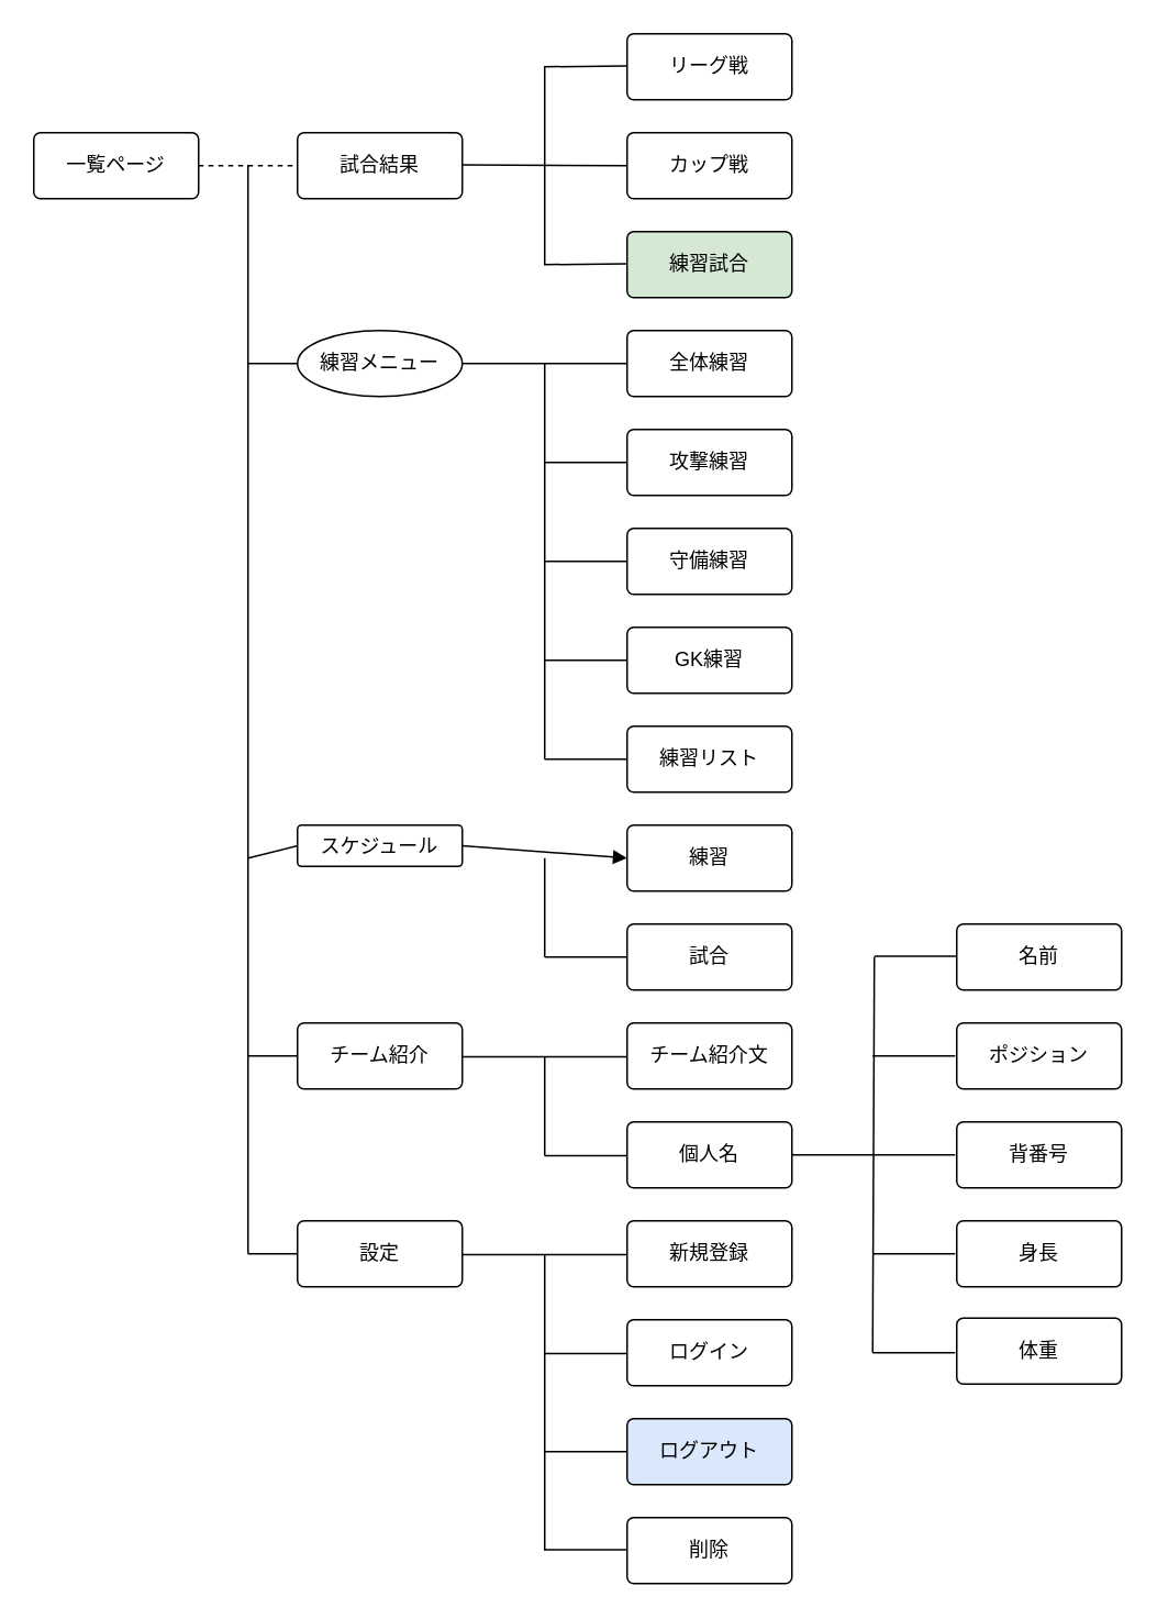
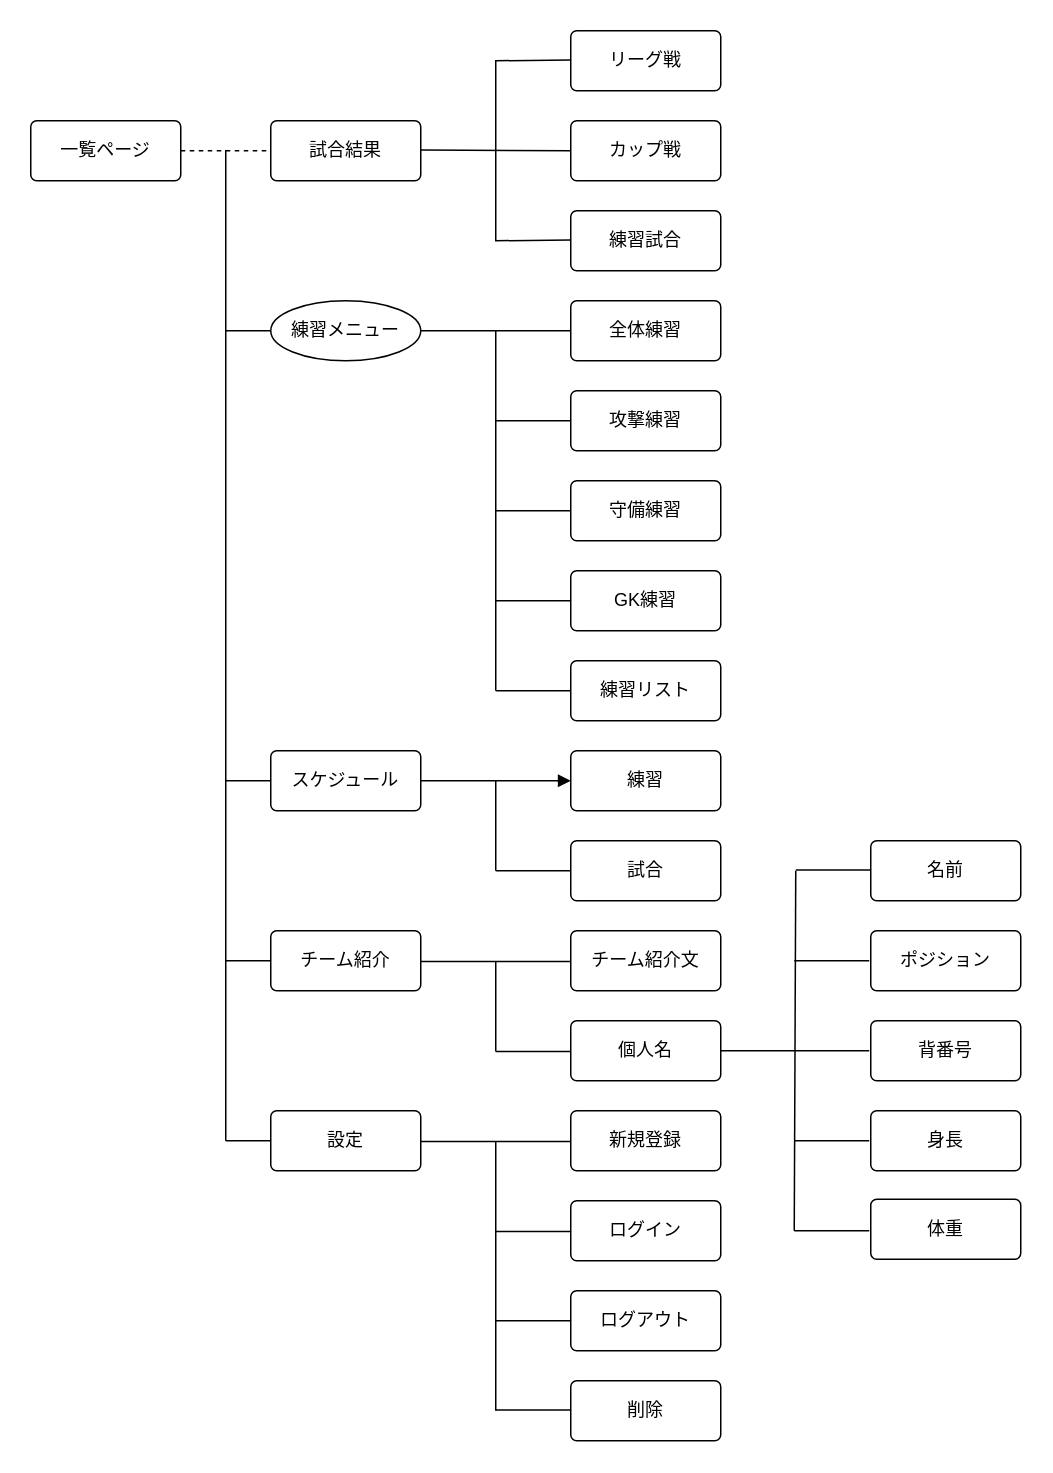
  <mxCell id="0" />
  <mxCell id="1" parent="0" />
  <mxCell id="2" value="一覧ページ" style="rounded=1;arcSize=10;whiteSpace=wrap;html=1;align=center;" parent="1" vertex="1"><mxGeometry x="20" y="80" width="100" height="40" as="geometry" /></mxCell>
  <mxCell id="3" value="試合結果" style="rounded=1;arcSize=10;whiteSpace=wrap;html=1;align=center;" parent="1" vertex="1"><mxGeometry x="180" y="80" width="100" height="40" as="geometry" /></mxCell>
  <mxCell id="4" value="練習メニュー" style="ellipse;arcSize=10;whiteSpace=wrap;html=1;align=center;" parent="1" vertex="1"><mxGeometry x="180" y="200" width="100" height="40" as="geometry" /></mxCell>
  <mxCell id="5" value="設定" style="rounded=1;arcSize=10;whiteSpace=wrap;html=1;align=center;" parent="1" vertex="1"><mxGeometry x="180" y="740" width="100" height="40" as="geometry" /></mxCell>
  <mxCell id="6" value="チーム紹介" style="rounded=1;arcSize=10;whiteSpace=wrap;html=1;align=center;" parent="1" vertex="1"><mxGeometry x="180" y="620" width="100" height="40" as="geometry" /></mxCell>
- <mxCell id="7" value="スケジュール" style="rounded=1;arcSize=10;whiteSpace=wrap;html=1;align=center;" parent="1" vertex="1"><mxGeometry x="180" y="500" width="100" height="25" as="geometry" /></mxCell>
+ <mxCell id="7" value="スケジュール" style="rounded=1;arcSize=10;whiteSpace=wrap;html=1;align=center;" parent="1" vertex="1"><mxGeometry x="180" y="500" width="100" height="40" as="geometry" /></mxCell>
  <mxCell id="8" value="リーグ戦" style="rounded=1;arcSize=10;whiteSpace=wrap;html=1;align=center;" parent="1" vertex="1"><mxGeometry x="380" y="20" width="100" height="40" as="geometry" /></mxCell>
  <mxCell id="9" value="カップ戦" style="rounded=1;arcSize=10;whiteSpace=wrap;html=1;align=center;" parent="1" vertex="1"><mxGeometry x="380" y="80" width="100" height="40" as="geometry" /></mxCell>
- <mxCell id="10" value="練習試合" style="rounded=1;arcSize=10;whiteSpace=wrap;html=1;align=center;fillColor=#d5e8d4;" parent="1" vertex="1"><mxGeometry x="380" y="140" width="100" height="40" as="geometry" /></mxCell>
+ <mxCell id="10" value="練習試合" style="rounded=1;arcSize=10;whiteSpace=wrap;html=1;align=center;" parent="1" vertex="1"><mxGeometry x="380" y="140" width="100" height="40" as="geometry" /></mxCell>
  <mxCell id="11" value="攻撃練習" style="rounded=1;arcSize=10;whiteSpace=wrap;html=1;align=center;" parent="1" vertex="1"><mxGeometry x="380" y="260" width="100" height="40" as="geometry" /></mxCell>
  <mxCell id="12" value="全体練習" style="rounded=1;arcSize=10;whiteSpace=wrap;html=1;align=center;" parent="1" vertex="1"><mxGeometry x="380" y="200" width="100" height="40" as="geometry" /></mxCell>
  <mxCell id="13" value="練習リスト" style="rounded=1;arcSize=10;whiteSpace=wrap;html=1;align=center;" parent="1" vertex="1"><mxGeometry x="380" y="440" width="100" height="40" as="geometry" /></mxCell>
  <mxCell id="14" value="GK練習" style="rounded=1;arcSize=10;whiteSpace=wrap;html=1;align=center;" parent="1" vertex="1"><mxGeometry x="380" y="380" width="100" height="40" as="geometry" /></mxCell>
  <mxCell id="15" value="守備練習" style="rounded=1;arcSize=10;whiteSpace=wrap;html=1;align=center;" parent="1" vertex="1"><mxGeometry x="380" y="320" width="100" height="40" as="geometry" /></mxCell>
  <mxCell id="16" value="試合" style="rounded=1;arcSize=10;whiteSpace=wrap;html=1;align=center;" parent="1" vertex="1"><mxGeometry x="380" y="560" width="100" height="40" as="geometry" /></mxCell>
  <mxCell id="17" value="練習" style="rounded=1;arcSize=10;whiteSpace=wrap;html=1;align=center;" parent="1" vertex="1"><mxGeometry x="380" y="500" width="100" height="40" as="geometry" /></mxCell>
  <mxCell id="18" value="個人名" style="rounded=1;arcSize=10;whiteSpace=wrap;html=1;align=center;" parent="1" vertex="1"><mxGeometry x="380" y="680" width="100" height="40" as="geometry" /></mxCell>
  <mxCell id="19" value="チーム紹介文" style="rounded=1;arcSize=10;whiteSpace=wrap;html=1;align=center;" parent="1" vertex="1"><mxGeometry x="380" y="620" width="100" height="40" as="geometry" /></mxCell>
  <mxCell id="20" value="削除" style="rounded=1;arcSize=10;whiteSpace=wrap;html=1;align=center;" parent="1" vertex="1"><mxGeometry x="380" y="920" width="100" height="40" as="geometry" /></mxCell>
- <mxCell id="21" value="ログアウト" style="rounded=1;arcSize=10;whiteSpace=wrap;html=1;align=center;fillColor=#dae8fc;" parent="1" vertex="1"><mxGeometry x="380" y="860" width="100" height="40" as="geometry" /></mxCell>
+ <mxCell id="21" value="ログアウト" style="rounded=1;arcSize=10;whiteSpace=wrap;html=1;align=center;" parent="1" vertex="1"><mxGeometry x="380" y="860" width="100" height="40" as="geometry" /></mxCell>
  <mxCell id="22" value="ログイン" style="rounded=1;arcSize=10;whiteSpace=wrap;html=1;align=center;" parent="1" vertex="1"><mxGeometry x="380" y="800" width="100" height="40" as="geometry" /></mxCell>
  <mxCell id="23" value="新規登録" style="rounded=1;arcSize=10;whiteSpace=wrap;html=1;align=center;" parent="1" vertex="1"><mxGeometry x="380" y="740" width="100" height="40" as="geometry" /></mxCell>
  <mxCell id="24" value="身長" style="rounded=1;arcSize=10;whiteSpace=wrap;html=1;align=center;" parent="1" vertex="1"><mxGeometry x="580" y="740" width="100" height="40" as="geometry" /></mxCell>
  <mxCell id="25" value="背番号" style="rounded=1;arcSize=10;whiteSpace=wrap;html=1;align=center;" parent="1" vertex="1"><mxGeometry x="580" y="680" width="100" height="40" as="geometry" /></mxCell>
  <mxCell id="26" value="ポジション" style="rounded=1;arcSize=10;whiteSpace=wrap;html=1;align=center;" parent="1" vertex="1"><mxGeometry x="580" y="620" width="100" height="40" as="geometry" /></mxCell>
  <mxCell id="27" value="名前" style="rounded=1;arcSize=10;whiteSpace=wrap;html=1;align=center;" parent="1" vertex="1"><mxGeometry x="580" y="560" width="100" height="40" as="geometry" /></mxCell>
  <mxCell id="28" value="体重" style="rounded=1;arcSize=10;whiteSpace=wrap;html=1;align=center;" parent="1" vertex="1"><mxGeometry x="580" y="799" width="100" height="40" as="geometry" /></mxCell>
  <mxCell id="29" value="" style="endArrow=none;html=1;rounded=0;exitX=1;exitY=0.5;exitDx=0;exitDy=0;entryX=0;entryY=0.5;entryDx=0;entryDy=0;dashed=1;" parent="1" source="2" target="3" edge="1"><mxGeometry relative="1" as="geometry"><mxPoint x="180" y="130" as="sourcePoint" /><mxPoint x="340" y="130" as="targetPoint" /></mxGeometry></mxCell>
  <mxCell id="30" value="" style="endArrow=none;html=1;rounded=0;" parent="1" edge="1"><mxGeometry relative="1" as="geometry"><mxPoint x="150" y="760" as="sourcePoint" /><mxPoint x="150" y="99.5" as="targetPoint" /></mxGeometry></mxCell>
  <mxCell id="31" value="" style="endArrow=none;html=1;rounded=0;" parent="1" edge="1"><mxGeometry relative="1" as="geometry"><mxPoint x="330" y="100" as="sourcePoint" /><mxPoint x="380" y="159.5" as="targetPoint" /><Array as="points"><mxPoint x="330" y="160" /></Array></mxGeometry></mxCell>
  <mxCell id="32" value="" style="endArrow=none;html=1;rounded=0;" parent="1" edge="1"><mxGeometry relative="1" as="geometry"><mxPoint x="330" y="100" as="sourcePoint" /><mxPoint x="380" y="39.5" as="targetPoint" /><Array as="points"><mxPoint x="330" y="40" /></Array></mxGeometry></mxCell>
  <mxCell id="33" value="" style="endArrow=none;html=1;rounded=0;" parent="1" edge="1"><mxGeometry relative="1" as="geometry"><mxPoint x="280" y="99.5" as="sourcePoint" /><mxPoint x="380" y="100" as="targetPoint" /></mxGeometry></mxCell>
  <mxCell id="34" value="" style="endArrow=none;html=1;rounded=0;entryX=0;entryY=0.5;entryDx=0;entryDy=0;" parent="1" target="5" edge="1"><mxGeometry relative="1" as="geometry"><mxPoint x="150" y="760" as="sourcePoint" /><mxPoint x="340" y="680" as="targetPoint" /></mxGeometry></mxCell>
  <mxCell id="35" value="" style="endArrow=none;html=1;rounded=0;entryX=0;entryY=0.5;entryDx=0;entryDy=0;" parent="1" target="6" edge="1"><mxGeometry relative="1" as="geometry"><mxPoint x="150" y="640" as="sourcePoint" /><mxPoint x="190" y="770" as="targetPoint" /></mxGeometry></mxCell>
  <mxCell id="36" value="" style="endArrow=none;html=1;rounded=0;" parent="1" target="4" edge="1"><mxGeometry relative="1" as="geometry"><mxPoint x="150" y="220" as="sourcePoint" /><mxPoint x="210" y="480" as="targetPoint" /></mxGeometry></mxCell>
  <mxCell id="37" value="" style="endArrow=none;html=1;rounded=0;entryX=0;entryY=0.5;entryDx=0;entryDy=0;" parent="1" target="7" edge="1"><mxGeometry relative="1" as="geometry"><mxPoint x="150" y="520" as="sourcePoint" /><mxPoint x="210" y="790" as="targetPoint" /></mxGeometry></mxCell>
  <mxCell id="38" value="" style="line;strokeWidth=1;rotatable=0;dashed=0;labelPosition=right;align=left;verticalAlign=middle;spacingTop=0;spacingLeft=6;points=[];portConstraint=eastwest;" parent="1" vertex="1"><mxGeometry x="280" y="215" width="100" height="10" as="geometry" /></mxCell>
  <mxCell id="39" value="" style="endArrow=none;html=1;rounded=0;exitX=0.5;exitY=0.5;exitDx=0;exitDy=0;exitPerimeter=0;" parent="1" source="38" edge="1"><mxGeometry relative="1" as="geometry"><mxPoint x="350" y="130" as="sourcePoint" /><mxPoint x="330" y="460" as="targetPoint" /></mxGeometry></mxCell>
  <mxCell id="40" value="" style="endArrow=none;html=1;rounded=0;" parent="1" edge="1"><mxGeometry relative="1" as="geometry"><mxPoint x="330" y="280" as="sourcePoint" /><mxPoint x="380" y="280" as="targetPoint" /></mxGeometry></mxCell>
  <mxCell id="41" value="" style="endArrow=none;html=1;rounded=0;entryX=0;entryY=0.5;entryDx=0;entryDy=0;" parent="1" target="15" edge="1"><mxGeometry relative="1" as="geometry"><mxPoint x="330" y="340" as="sourcePoint" /><mxPoint x="390" y="290" as="targetPoint" /></mxGeometry></mxCell>
  <mxCell id="42" value="" style="endArrow=none;html=1;rounded=0;entryX=0;entryY=0.5;entryDx=0;entryDy=0;" parent="1" target="14" edge="1"><mxGeometry relative="1" as="geometry"><mxPoint x="330" y="400" as="sourcePoint" /><mxPoint x="390" y="350" as="targetPoint" /></mxGeometry></mxCell>
  <mxCell id="43" value="" style="endArrow=none;html=1;rounded=0;entryX=0;entryY=0.5;entryDx=0;entryDy=0;" parent="1" target="13" edge="1"><mxGeometry relative="1" as="geometry"><mxPoint x="330" y="460" as="sourcePoint" /><mxPoint x="390" y="410" as="targetPoint" /></mxGeometry></mxCell>
  <mxCell id="44" value="" style="endArrow=block;html=1;rounded=0;entryX=0;entryY=0.5;entryDx=0;entryDy=0;exitX=1;exitY=0.5;exitDx=0;exitDy=0;" parent="1" source="7" target="17" edge="1"><mxGeometry relative="1" as="geometry"><mxPoint x="340" y="470" as="sourcePoint" /><mxPoint x="390" y="470" as="targetPoint" /></mxGeometry></mxCell>
  <mxCell id="45" value="" style="endArrow=none;html=1;rounded=0;" parent="1" edge="1"><mxGeometry relative="1" as="geometry"><mxPoint x="330" y="520" as="sourcePoint" /><mxPoint x="330" y="580" as="targetPoint" /></mxGeometry></mxCell>
  <mxCell id="46" value="" style="endArrow=none;html=1;rounded=0;entryX=0;entryY=0.5;entryDx=0;entryDy=0;" parent="1" target="16" edge="1"><mxGeometry relative="1" as="geometry"><mxPoint x="330" y="580" as="sourcePoint" /><mxPoint x="390" y="470" as="targetPoint" /></mxGeometry></mxCell>
  <mxCell id="47" value="" style="endArrow=none;html=1;rounded=0;entryX=0;entryY=0.5;entryDx=0;entryDy=0;exitX=1;exitY=0.5;exitDx=0;exitDy=0;" parent="1" edge="1"><mxGeometry relative="1" as="geometry"><mxPoint x="280" y="640.5" as="sourcePoint" /><mxPoint x="380" y="640.5" as="targetPoint" /></mxGeometry></mxCell>
  <mxCell id="48" value="" style="endArrow=none;html=1;rounded=0;" parent="1" edge="1"><mxGeometry relative="1" as="geometry"><mxPoint x="330" y="640.5" as="sourcePoint" /><mxPoint x="330" y="700.5" as="targetPoint" /></mxGeometry></mxCell>
  <mxCell id="49" value="" style="endArrow=none;html=1;rounded=0;entryX=0;entryY=0.5;entryDx=0;entryDy=0;" parent="1" edge="1"><mxGeometry relative="1" as="geometry"><mxPoint x="330" y="700.5" as="sourcePoint" /><mxPoint x="380" y="700.5" as="targetPoint" /></mxGeometry></mxCell>
  <mxCell id="50" value="" style="endArrow=none;html=1;rounded=0;entryX=0;entryY=0.5;entryDx=0;entryDy=0;exitX=1;exitY=0.5;exitDx=0;exitDy=0;" parent="1" edge="1"><mxGeometry relative="1" as="geometry"><mxPoint x="280" y="760.5" as="sourcePoint" /><mxPoint x="380" y="760.5" as="targetPoint" /></mxGeometry></mxCell>
  <mxCell id="51" value="" style="endArrow=none;html=1;rounded=0;" parent="1" edge="1"><mxGeometry relative="1" as="geometry"><mxPoint x="330" y="760.5" as="sourcePoint" /><mxPoint x="330" y="940" as="targetPoint" /></mxGeometry></mxCell>
  <mxCell id="52" value="" style="endArrow=none;html=1;rounded=0;entryX=0;entryY=0.5;entryDx=0;entryDy=0;" parent="1" edge="1"><mxGeometry relative="1" as="geometry"><mxPoint x="330" y="820.5" as="sourcePoint" /><mxPoint x="380" y="820.5" as="targetPoint" /></mxGeometry></mxCell>
  <mxCell id="53" value="" style="endArrow=none;html=1;rounded=0;entryX=0;entryY=0.5;entryDx=0;entryDy=0;" parent="1" edge="1"><mxGeometry relative="1" as="geometry"><mxPoint x="330" y="880" as="sourcePoint" /><mxPoint x="380" y="880" as="targetPoint" /></mxGeometry></mxCell>
  <mxCell id="54" value="" style="endArrow=none;html=1;rounded=0;entryX=0;entryY=0.5;entryDx=0;entryDy=0;" parent="1" edge="1"><mxGeometry relative="1" as="geometry"><mxPoint x="330" y="939.5" as="sourcePoint" /><mxPoint x="380" y="939.5" as="targetPoint" /></mxGeometry></mxCell>
  <mxCell id="55" value="" style="endArrow=none;html=1;rounded=0;exitX=0.5;exitY=0.5;exitDx=0;exitDy=0;exitPerimeter=0;" parent="1" edge="1"><mxGeometry relative="1" as="geometry"><mxPoint x="530" y="580" as="sourcePoint" /><mxPoint x="529" y="820" as="targetPoint" /></mxGeometry></mxCell>
  <mxCell id="56" value="" style="endArrow=none;html=1;rounded=0;" parent="1" edge="1"><mxGeometry relative="1" as="geometry"><mxPoint x="529" y="640" as="sourcePoint" /><mxPoint x="579" y="640" as="targetPoint" /></mxGeometry></mxCell>
  <mxCell id="57" value="" style="endArrow=none;html=1;rounded=0;entryX=0;entryY=0.5;entryDx=0;entryDy=0;exitX=1;exitY=0.5;exitDx=0;exitDy=0;" parent="1" source="18" edge="1"><mxGeometry relative="1" as="geometry"><mxPoint x="529" y="700" as="sourcePoint" /><mxPoint x="579" y="700" as="targetPoint" /></mxGeometry></mxCell>
  <mxCell id="58" value="" style="endArrow=none;html=1;rounded=0;entryX=0;entryY=0.5;entryDx=0;entryDy=0;" parent="1" edge="1"><mxGeometry relative="1" as="geometry"><mxPoint x="529" y="760" as="sourcePoint" /><mxPoint x="579" y="760" as="targetPoint" /></mxGeometry></mxCell>
  <mxCell id="59" value="" style="endArrow=none;html=1;rounded=0;entryX=0;entryY=0.5;entryDx=0;entryDy=0;" parent="1" edge="1"><mxGeometry relative="1" as="geometry"><mxPoint x="529" y="820" as="sourcePoint" /><mxPoint x="579" y="820" as="targetPoint" /></mxGeometry></mxCell>
  <mxCell id="60" value="" style="endArrow=none;html=1;rounded=0;" parent="1" edge="1"><mxGeometry relative="1" as="geometry"><mxPoint x="530" y="579.5" as="sourcePoint" /><mxPoint x="580" y="579.5" as="targetPoint" /></mxGeometry></mxCell>
